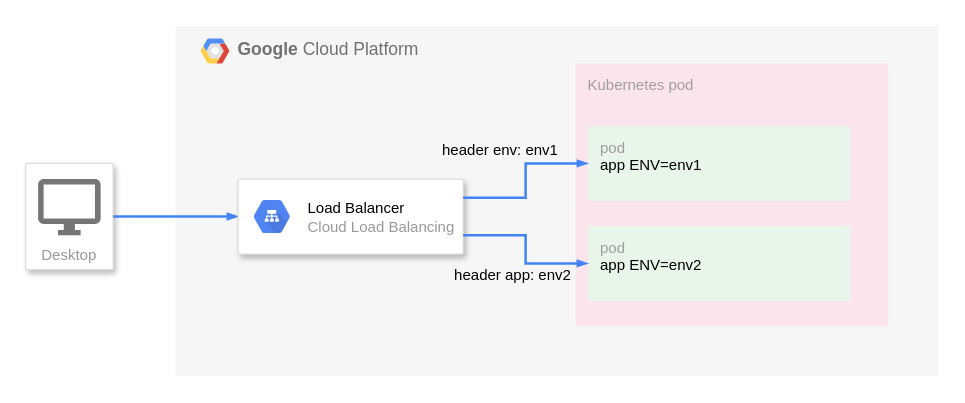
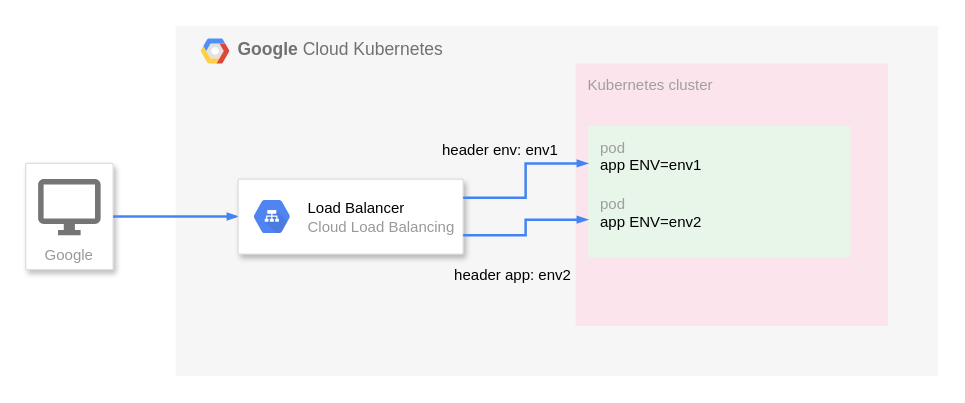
  <mxCell id="0" />
  <mxCell id="1" parent="0" />
- <mxCell id="2" value="&lt;b&gt;Google &lt;/b&gt;Cloud Platform" style="fillColor=#F6F6F6;strokeColor=none;shadow=0;gradientColor=none;fontSize=14;align=left;spacing=10;fontColor=#717171;9E9E9E;verticalAlign=top;spacingTop=-4;fontStyle=0;spacingLeft=40;html=1;" parent="1" vertex="1"><mxGeometry x="140" y="20" width="610" height="280" as="geometry" /></mxCell>
+ <mxCell id="2" value="&lt;b&gt;Google &lt;/b&gt;Cloud Kubernetes" style="fillColor=#F6F6F6;strokeColor=none;shadow=0;gradientColor=none;fontSize=14;align=left;spacing=10;fontColor=#717171;9E9E9E;verticalAlign=top;spacingTop=-4;fontStyle=0;spacingLeft=40;html=1;" parent="1" vertex="1"><mxGeometry x="140" y="20" width="610" height="280" as="geometry" /></mxCell>
  <mxCell id="3" value="" style="shape=mxgraph.gcp2.google_cloud_platform;fillColor=#F6F6F6;strokeColor=none;shadow=0;gradientColor=none;" parent="2" vertex="1"><mxGeometry width="23" height="20" relative="1" as="geometry"><mxPoint x="20" y="10" as="offset" /></mxGeometry></mxCell>
  <mxCell id="4" value="header env: env1" style="text;html=1;strokeColor=none;fillColor=none;align=center;verticalAlign=middle;whiteSpace=wrap;rounded=0;" vertex="1" parent="2"><mxGeometry x="210" y="90" width="100" height="20" as="geometry" /></mxCell>
- <mxCell id="5" value="Desktop" style="strokeColor=#dddddd;shadow=1;strokeWidth=1;rounded=1;absoluteArcSize=1;arcSize=2;labelPosition=center;verticalLabelPosition=middle;align=center;verticalAlign=bottom;spacingLeft=0;fontColor=#999999;fontSize=12;whiteSpace=wrap;spacingBottom=2;" parent="1" vertex="1"><mxGeometry x="20" y="130" width="70" height="85" as="geometry" /></mxCell>
+ <mxCell id="5" value="Google" style="strokeColor=#dddddd;shadow=1;strokeWidth=1;rounded=1;absoluteArcSize=1;arcSize=2;labelPosition=center;verticalLabelPosition=middle;align=center;verticalAlign=bottom;spacingLeft=0;fontColor=#999999;fontSize=12;whiteSpace=wrap;spacingBottom=2;" parent="1" vertex="1"><mxGeometry x="20" y="130" width="70" height="85" as="geometry" /></mxCell>
  <mxCell id="6" value="" style="dashed=0;connectable=0;html=1;fillColor=#757575;strokeColor=none;shape=mxgraph.gcp2.desktop;part=1;" parent="5" vertex="1"><mxGeometry x="0.5" width="50" height="45" relative="1" as="geometry"><mxPoint x="-25" y="12.5" as="offset" /></mxGeometry></mxCell>
  <mxCell id="7" value="" style="edgeStyle=orthogonalEdgeStyle;fontSize=12;html=1;endArrow=blockThin;endFill=1;rounded=0;strokeWidth=2;endSize=4;startSize=4;dashed=0;strokeColor=#4284F3;exitX=1;exitY=0.5;exitDx=0;exitDy=0;entryX=0;entryY=0.5;entryDx=0;entryDy=0;" parent="1" source="5" target="8" edge="1"><mxGeometry width="100" relative="1" as="geometry"><mxPoint x="530" y="380" as="sourcePoint" /><mxPoint x="630" y="380" as="targetPoint" /></mxGeometry></mxCell>
  <mxCell id="8" value="" style="strokeColor=#dddddd;shadow=1;strokeWidth=1;rounded=1;absoluteArcSize=1;arcSize=2;" parent="1" vertex="1"><mxGeometry x="190" y="142.5" width="180" height="60" as="geometry" /></mxCell>
  <mxCell id="9" value="&lt;font color=&quot;#000000&quot;&gt;Load Balancer&lt;/font&gt;&lt;br&gt;Cloud Load Balancing" style="dashed=0;connectable=0;html=1;fillColor=#5184F3;strokeColor=none;shape=mxgraph.gcp2.hexIcon;prIcon=cloud_load_balancing;part=1;labelPosition=right;verticalLabelPosition=middle;align=left;verticalAlign=middle;spacingLeft=5;fontColor=#999999;fontSize=12;" parent="8" vertex="1"><mxGeometry y="0.5" width="44" height="39" relative="1" as="geometry"><mxPoint x="5" y="-19.5" as="offset" /></mxGeometry></mxCell>
  <mxCell id="10" value="" style="group" parent="1" vertex="1" connectable="0"><mxGeometry x="460" y="50" width="250" height="210" as="geometry" /></mxCell>
- <mxCell id="11" value="Kubernetes pod" style="points=[[0,0,0],[0.25,0,0],[0.5,0,0],[0.75,0,0],[1,0,0],[1,0.25,0],[1,0.5,0],[1,0.75,0],[1,1,0],[0.75,1,0],[0.5,1,0],[0.25,1,0],[0,1,0],[0,0.75,0],[0,0.5,0],[0,0.25,0]];rounded=1;absoluteArcSize=1;arcSize=2;html=1;strokeColor=none;gradientColor=none;shadow=0;dashed=0;fontSize=12;fontColor=#9E9E9E;align=left;verticalAlign=top;spacing=10;spacingTop=-4;fillColor=#FCE4EC;" parent="10" vertex="1"><mxGeometry width="250" height="210" as="geometry" /></mxCell>
+ <mxCell id="11" value="Kubernetes cluster" style="points=[[0,0,0],[0.25,0,0],[0.5,0,0],[0.75,0,0],[1,0,0],[1,0.25,0],[1,0.5,0],[1,0.75,0],[1,1,0],[0.75,1,0],[0.5,1,0],[0.25,1,0],[0,1,0],[0,0.75,0],[0,0.5,0],[0,0.25,0]];rounded=1;absoluteArcSize=1;arcSize=2;html=1;strokeColor=none;gradientColor=none;shadow=0;dashed=0;fontSize=12;fontColor=#9E9E9E;align=left;verticalAlign=top;spacing=10;spacingTop=-4;fillColor=#FCE4EC;" parent="10" vertex="1"><mxGeometry width="250" height="210" as="geometry" /></mxCell>
  <mxCell id="12" value="pod&lt;br&gt;&lt;font color=&quot;#000000&quot;&gt;app ENV=env1&lt;/font&gt;" style="points=[[0,0,0],[0.25,0,0],[0.5,0,0],[0.75,0,0],[1,0,0],[1,0.25,0],[1,0.5,0],[1,0.75,0],[1,1,0],[0.75,1,0],[0.5,1,0],[0.25,1,0],[0,1,0],[0,0.75,0],[0,0.5,0],[0,0.25,0]];rounded=1;absoluteArcSize=1;arcSize=2;html=1;strokeColor=none;gradientColor=none;shadow=0;dashed=0;fontSize=12;fontColor=#9E9E9E;align=left;verticalAlign=top;spacing=10;spacingTop=-4;fillColor=#E8F5E9;" parent="11" vertex="1"><mxGeometry width="210" height="60" relative="1" as="geometry"><mxPoint x="10" y="50" as="offset" /></mxGeometry></mxCell>
- <mxCell id="13" value="pod&lt;br&gt;&lt;font color=&quot;#000000&quot;&gt;app ENV=env2&lt;/font&gt;" style="points=[[0,0,0],[0.25,0,0],[0.5,0,0],[0.75,0,0],[1,0,0],[1,0.25,0],[1,0.5,0],[1,0.75,0],[1,1,0],[0.75,1,0],[0.5,1,0],[0.25,1,0],[0,1,0],[0,0.75,0],[0,0.5,0],[0,0.25,0]];rounded=1;absoluteArcSize=1;arcSize=2;html=1;strokeColor=none;gradientColor=none;shadow=0;dashed=0;fontSize=12;fontColor=#9E9E9E;align=left;verticalAlign=top;spacing=10;spacingTop=-4;fillColor=#E8F5E9;" parent="10" vertex="1"><mxGeometry x="10" y="130" width="210" height="60" as="geometry" /></mxCell>
+ <mxCell id="13" value="pod&lt;br&gt;&lt;font color=&quot;#000000&quot;&gt;app ENV=env2&lt;/font&gt;" style="points=[[0,0,0],[0.25,0,0],[0.5,0,0],[0.75,0,0],[1,0,0],[1,0.25,0],[1,0.5,0],[1,0.75,0],[1,1,0],[0.75,1,0],[0.5,1,0],[0.25,1,0],[0,1,0],[0,0.75,0],[0,0.5,0],[0,0.25,0]];rounded=1;absoluteArcSize=1;arcSize=2;html=1;strokeColor=none;gradientColor=none;shadow=0;dashed=0;fontSize=12;fontColor=#9E9E9E;align=left;verticalAlign=top;spacing=10;spacingTop=-4;fillColor=#E8F5E9;" parent="10" vertex="1"><mxGeometry x="10" y="95" width="210" height="60" as="geometry" /></mxCell>
  <mxCell id="14" value="" style="edgeStyle=orthogonalEdgeStyle;fontSize=12;html=1;endArrow=blockThin;endFill=1;rounded=0;strokeWidth=2;endSize=4;startSize=4;dashed=0;strokeColor=#4284F3;exitX=1;exitY=0.25;exitDx=0;exitDy=0;entryX=0;entryY=0.5;entryDx=0;entryDy=0;entryPerimeter=0;" parent="1" source="8" target="12" edge="1"><mxGeometry width="100" relative="1" as="geometry"><mxPoint x="100" y="182.5" as="sourcePoint" /><mxPoint x="200" y="182.5" as="targetPoint" /></mxGeometry></mxCell>
  <mxCell id="15" value="" style="edgeStyle=orthogonalEdgeStyle;fontSize=12;html=1;endArrow=blockThin;endFill=1;rounded=0;strokeWidth=2;endSize=4;startSize=4;dashed=0;strokeColor=#4284F3;exitX=1;exitY=0.75;exitDx=0;exitDy=0;entryX=0;entryY=0.5;entryDx=0;entryDy=0;entryPerimeter=0;" parent="1" source="8" target="13" edge="1"><mxGeometry width="100" relative="1" as="geometry"><mxPoint x="380" y="167.5" as="sourcePoint" /><mxPoint x="490" y="130" as="targetPoint" /></mxGeometry></mxCell>
  <mxCell id="16" value="header app: env2" style="text;html=1;strokeColor=none;fillColor=none;align=center;verticalAlign=middle;whiteSpace=wrap;rounded=0;" vertex="1" parent="1"><mxGeometry x="360" y="210" width="100" height="20" as="geometry" /></mxCell>
